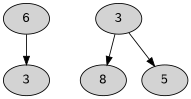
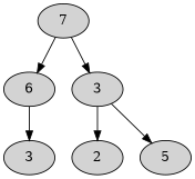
  digraph {
    node [style=filled]
+   n1 [label=7]
    n2 [label=6]
    n3 [label=3]
    n4 [label=3]
-   n5 [label=8]
+   n5 [label=2]
    n6 [label=5]
+   n1 -> n2
+   n1 -> n3
    n2 -> n4
    n3 -> n5
    n3 -> n6
  }
